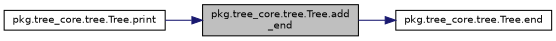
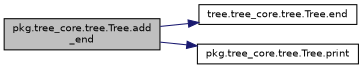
  digraph {
    rankdir=LR
    node [color=black fillcolor=white fontname=Helvetica fontsize=10 shape=record style=filled]
    edge [color=midnightblue fontname=Helvetica fontsize=10 labelfontname=Helvetica labelfontsize=10 style=solid]
    n1 [fillcolor=grey75 fontcolor=black height=0.2 label="pkg.tree_core.tree.Tree.add\l_end" width=0.4]
-   n2 [height=0.2 label="pkg.tree_core.tree.Tree.end" width=0.4]
+   n2 [height=0.2 label="tree.tree_core.tree.Tree.end" width=0.4]
    n3 [height=0.2 label="pkg.tree_core.tree.Tree.print" width=0.4]
    n1 -> n2
-   n3 -> n1
+   n1 -> n3
  }
